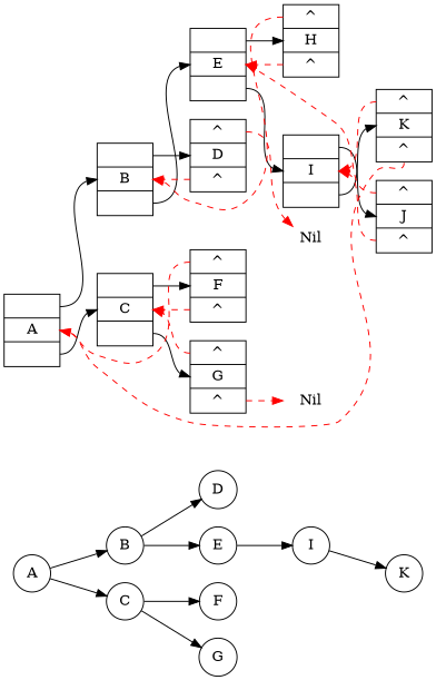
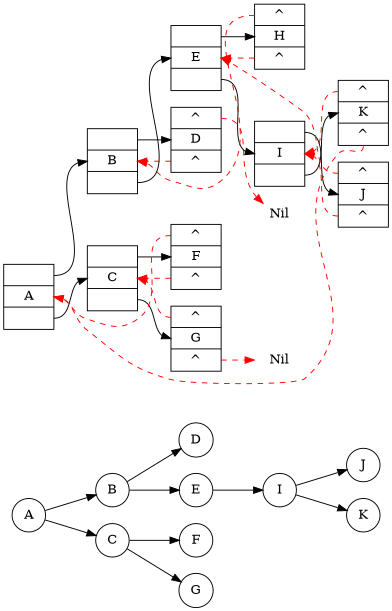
  digraph {
    fontname="Source Han Sans"
    ordering=out
    rankdir=LR
    node [shape=record]
    edge [headport=f1 tailport=f0]
    A [shape=circle]
    B [shape=circle]
    C [shape=circle]
    D [shape=circle]
    E [shape=circle]
    F [shape=circle]
    G [shape=circle]
    I [shape=circle]
+   J [shape=circle]
    K [shape=circle]
    n11 [height=.1 label="<f0> | <f1> A | <f2> "]
    n12 [height=.1 label="<f0> |<f1> B |<f2> "]
    n13 [height=.1 label="<f0> |<f1> C |<f2> "]
    n14 [height=.1 label="<f0> ^ |<f1> D |<f2> ^ "]
    n15 [height=.1 label="<f0> |<f1> E |<f2>  "]
    n16 [height=.1 label="<f0> ^ |<f1> F |<f2> ^"]
    n17 [height=.1 label="<f0> ^ |<f1> G |<f2> ^"]
    n18 [height=.1 label=Nil shape=none]
    n19 [height=.1 label="<f0> ^ |<f1> H |<f2> ^"]
    n20 [height=.1 label="<f0>  |<f1> I |<f2> "]
    n21 [height=.1 label=Nil shape=none]
    n22 [height=.1 label="<f0> ^ |<f1> J|<f2> ^"]
    n23 [height=.1 label="<f0> ^ |<f1> K|<f2> ^"]
    A -> B
    A -> C
    B -> D
    B -> E
    C -> F
    C -> G
    E -> I
+   I -> J
    I -> K
    n11 -> n12
    n11 -> n13 [tailport=f2]
    n12 -> n14
    n12 -> n15 [tailport=f2]
    n13 -> n16
    n13 -> n17 [tailport=f2]
    n14 -> n12 [color=red style=dashed tailport=f2]
    n14 -> n18 [color=red style=dashed]
    n15 -> n19
    n15 -> n20 [tailport=f2]
    n16 -> n11 [color=red style=dashed]
    n16 -> n13 [color=red style=dashed tailport=f2]
    n17 -> n13 [color=red style=dashed]
    n17 -> n21 [color=red style=dashed tailport=f2]
    n19 -> n12 [color=red style=dashed]
    n19 -> n15 [color=red style=dashed tailport=f2]
    n20 -> n22
    n20 -> n23 [tailport=f2]
    n22 -> n15 [color=red style=dashed]
    n22 -> n20 [color=red style=dashed tailport=f2]
    n23 -> n11 [color=red style=dashed tailport=f2]
    n23 -> n20 [color=red style=dashed]
  }
